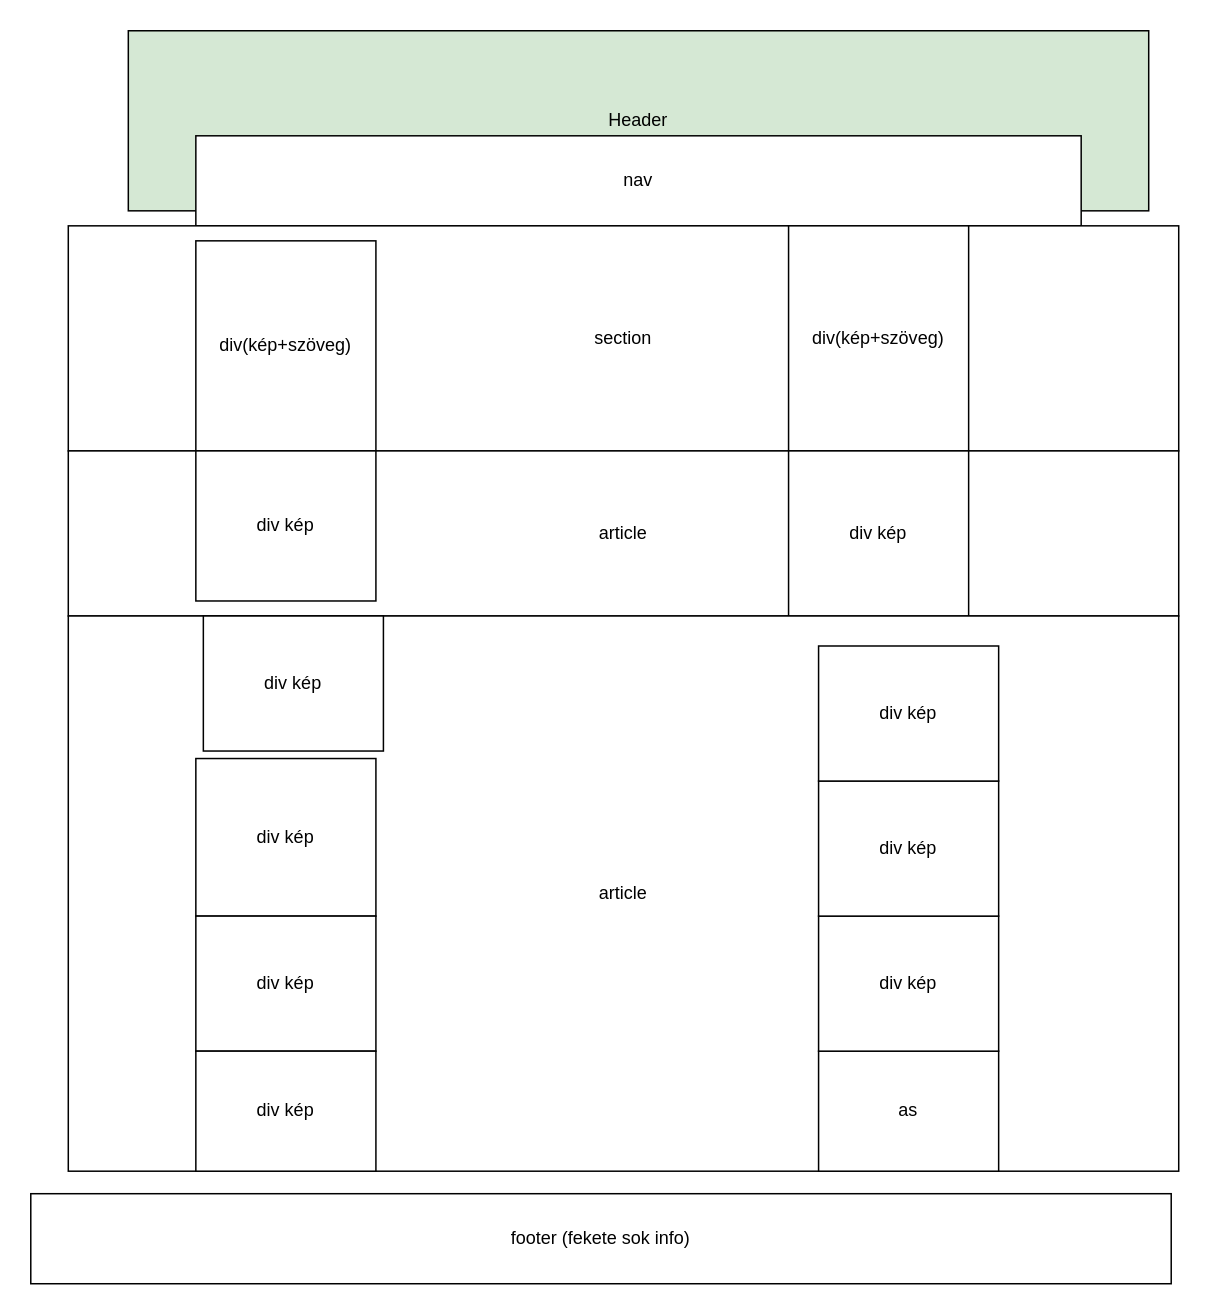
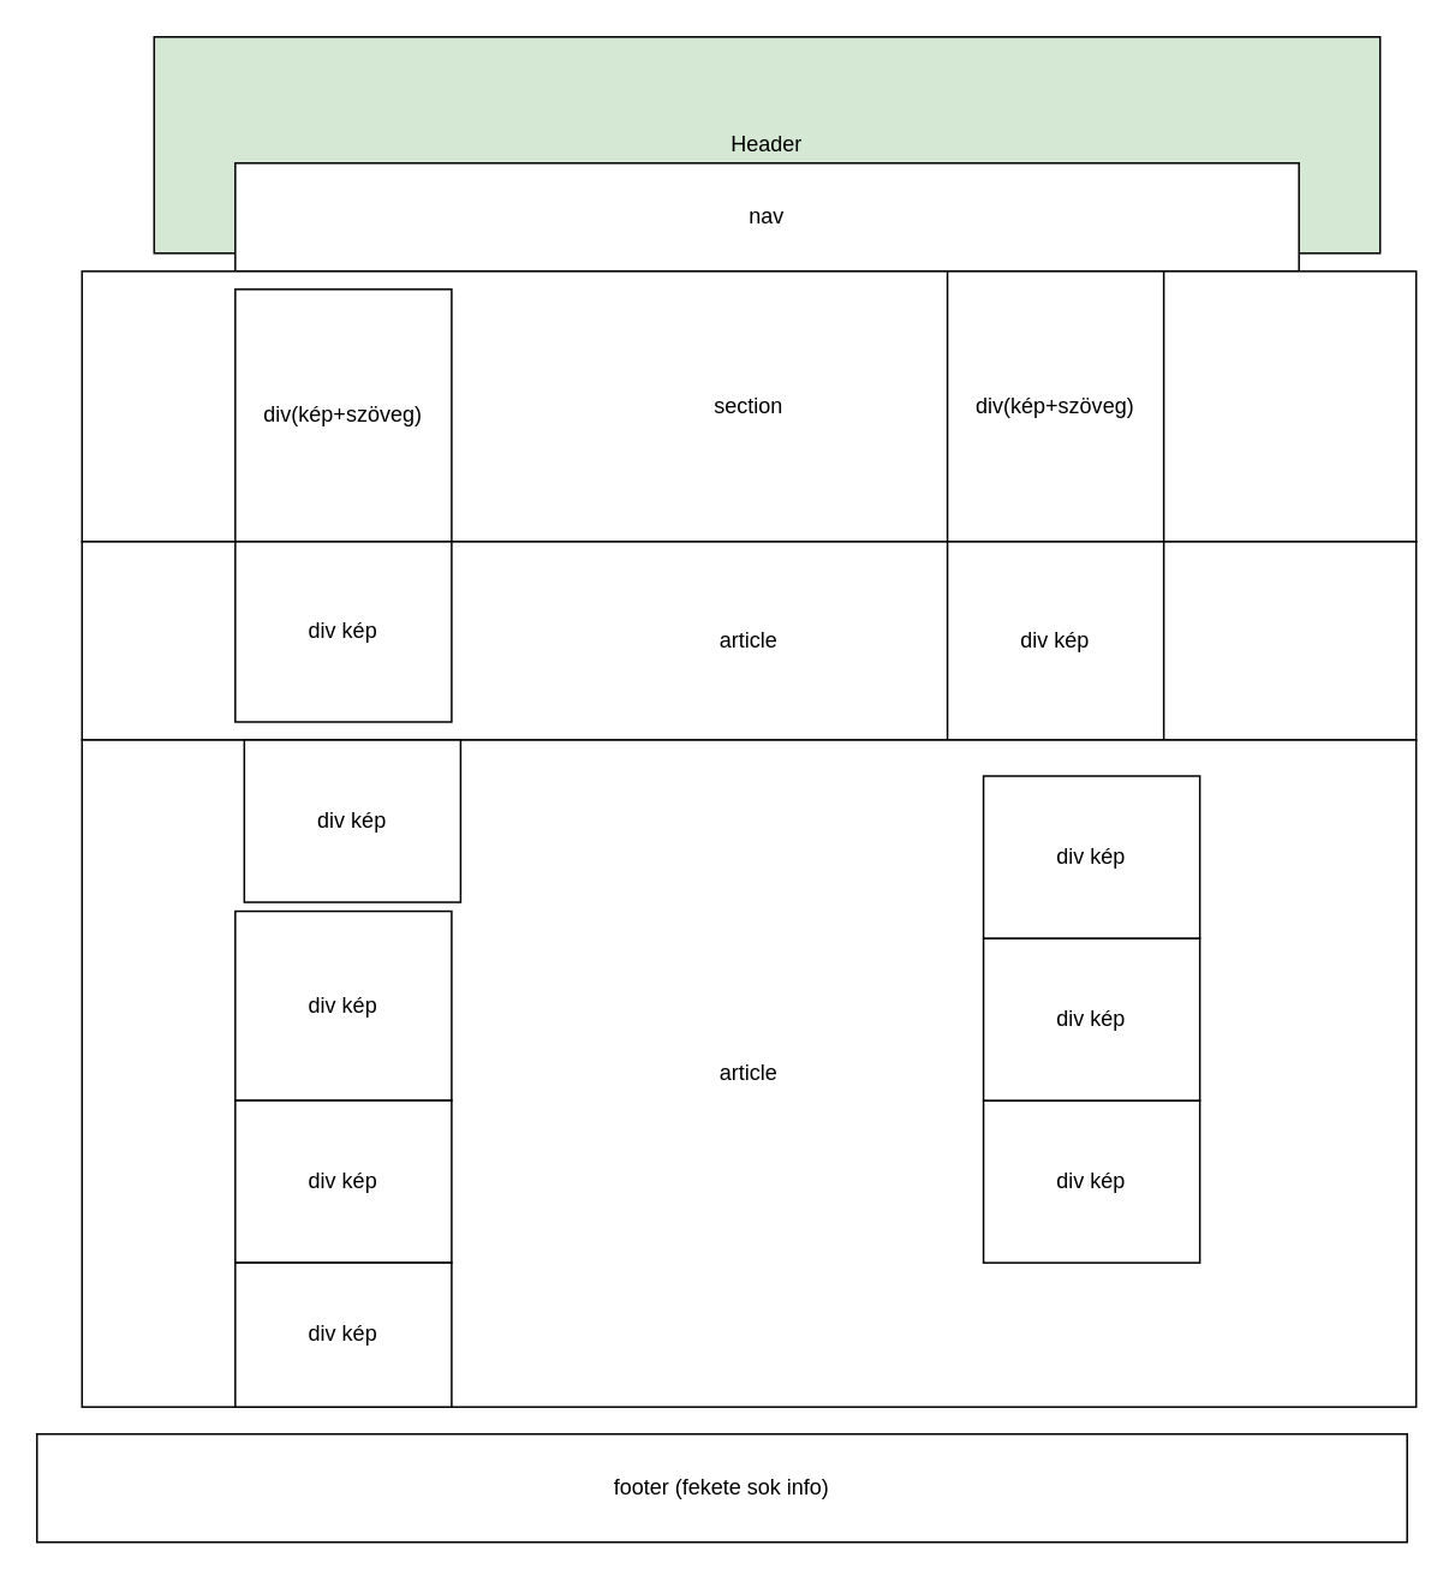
  <mxCell id="0" />
  <mxCell id="1" parent="0" />
  <mxCell id="2" value="Header" style="rounded=0;whiteSpace=wrap;html=1;fillColor=#d5e8d4;" vertex="1" parent="1"><mxGeometry x="85" width="680" height="120" as="geometry" y="20" /></mxCell>
  <mxCell id="3" value="nav" style="rounded=0;whiteSpace=wrap;html=1;" vertex="1" parent="1"><mxGeometry x="130" y="90" width="590" height="60" as="geometry" /></mxCell>
  <mxCell id="4" value="footer (fekete sok info)" style="rounded=0;whiteSpace=wrap;html=1;" vertex="1" parent="1"><mxGeometry x="20" y="795" width="760" height="60" as="geometry" /></mxCell>
  <mxCell id="5" value="section" style="rounded=0;whiteSpace=wrap;html=1;" vertex="1" parent="1"><mxGeometry x="45" y="150" width="740" height="150" as="geometry" /></mxCell>
  <mxCell id="6" value="div(kép+szöveg)" style="rounded=0;whiteSpace=wrap;html=1;" vertex="1" parent="1"><mxGeometry x="130" y="160" width="120" height="140" as="geometry" /></mxCell>
  <mxCell id="7" value="div(kép+szöveg)" style="rounded=0;whiteSpace=wrap;html=1;" vertex="1" parent="1"><mxGeometry x="525" y="150" width="120" height="150" as="geometry" /></mxCell>
  <mxCell id="8" value="article" style="rounded=0;whiteSpace=wrap;html=1;" vertex="1" parent="1"><mxGeometry x="45" y="300" width="740" height="110" as="geometry" /></mxCell>
  <mxCell id="9" value="div kép" style="rounded=0;whiteSpace=wrap;html=1;" vertex="1" parent="1"><mxGeometry x="525" y="300" width="120" height="110" as="geometry" /></mxCell>
  <mxCell id="10" value="div kép" style="rounded=0;whiteSpace=wrap;html=1;" vertex="1" parent="1"><mxGeometry x="130" y="300" width="120" height="100" as="geometry" /></mxCell>
  <mxCell id="11" value="article" style="rounded=0;whiteSpace=wrap;html=1;" vertex="1" parent="1"><mxGeometry x="45" y="410" width="740" height="370" as="geometry" /></mxCell>
  <mxCell id="12" value="div kép" style="rounded=0;whiteSpace=wrap;html=1;" vertex="1" parent="1"><mxGeometry x="135" y="410" width="120" height="90" as="geometry" /></mxCell>
  <mxCell id="13" value="div kép" style="rounded=0;whiteSpace=wrap;html=1;" vertex="1" parent="1"><mxGeometry x="130" y="505" width="120" height="105" as="geometry" /></mxCell>
  <mxCell id="14" value="div kép" style="rounded=0;whiteSpace=wrap;html=1;" vertex="1" parent="1"><mxGeometry x="130" y="610" width="120" height="90" as="geometry" /></mxCell>
  <mxCell id="15" value="div kép" style="rounded=0;whiteSpace=wrap;html=1;" vertex="1" parent="1"><mxGeometry x="130" y="700" width="120" height="80" as="geometry" /></mxCell>
- <mxCell id="16" value="as" style="rounded=0;whiteSpace=wrap;html=1;" vertex="1" parent="1"><mxGeometry x="545" y="700" width="120" height="80" as="geometry" /></mxCell>
  <mxCell id="17" value="div kép" style="rounded=0;whiteSpace=wrap;html=1;" vertex="1" parent="1"><mxGeometry x="545" y="610" width="120" height="90" as="geometry" /></mxCell>
  <mxCell id="18" value="div kép" style="rounded=0;whiteSpace=wrap;html=1;" vertex="1" parent="1"><mxGeometry x="545" y="520" width="120" height="90" as="geometry" /></mxCell>
  <mxCell id="19" value="div kép" style="rounded=0;whiteSpace=wrap;html=1;" vertex="1" parent="1"><mxGeometry x="545" y="430" width="120" height="90" as="geometry" /></mxCell>
